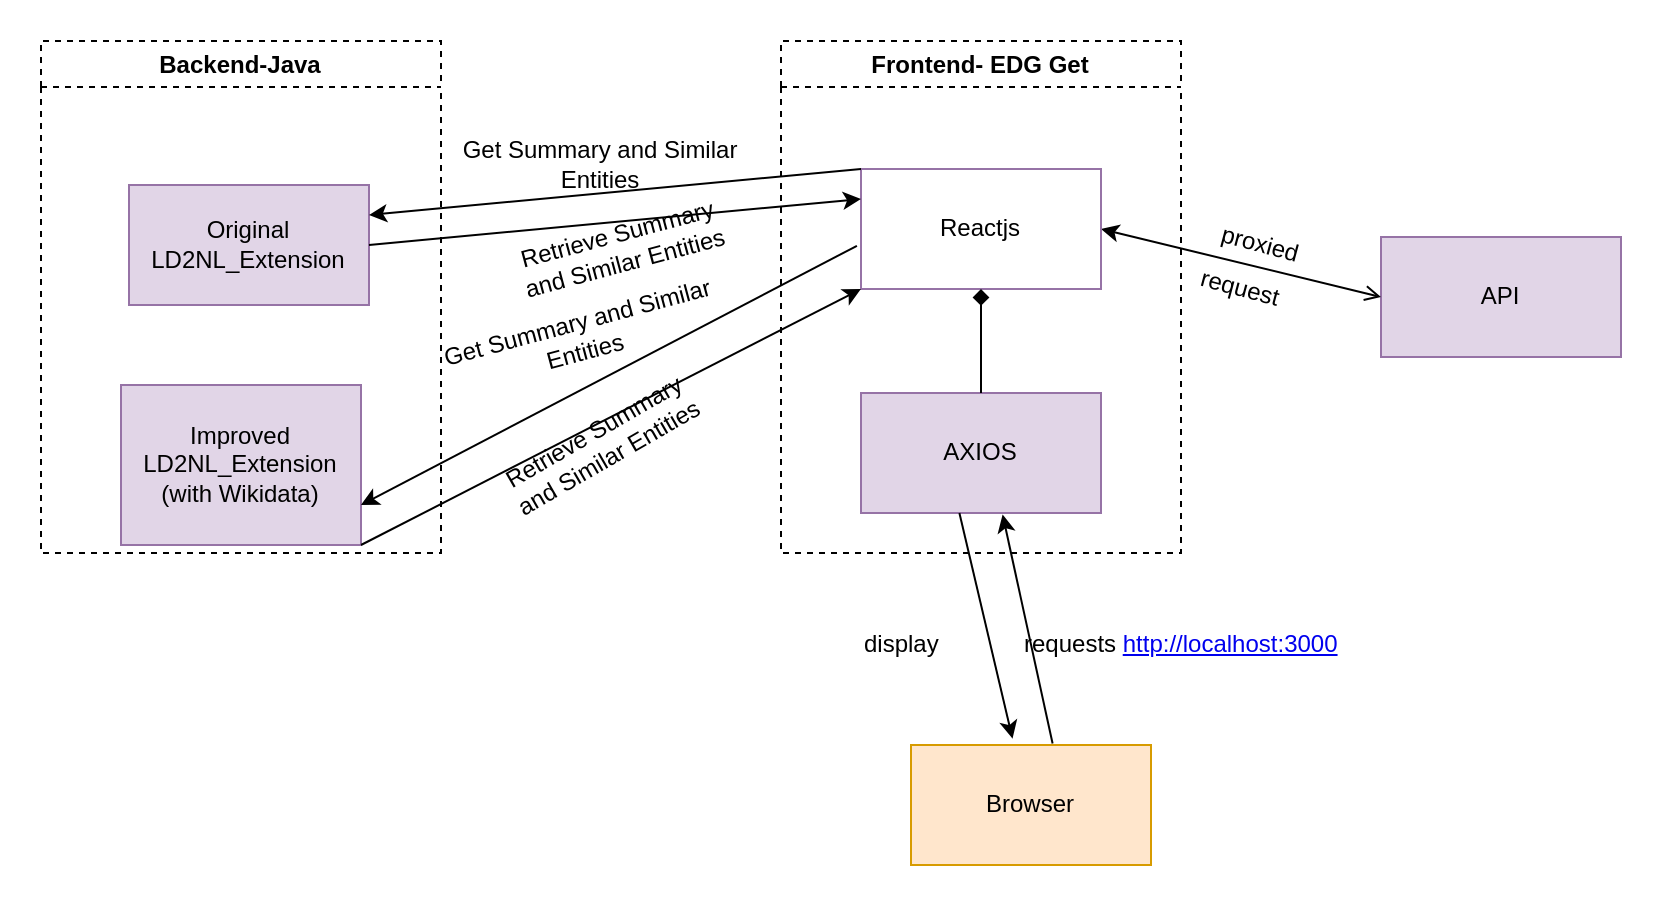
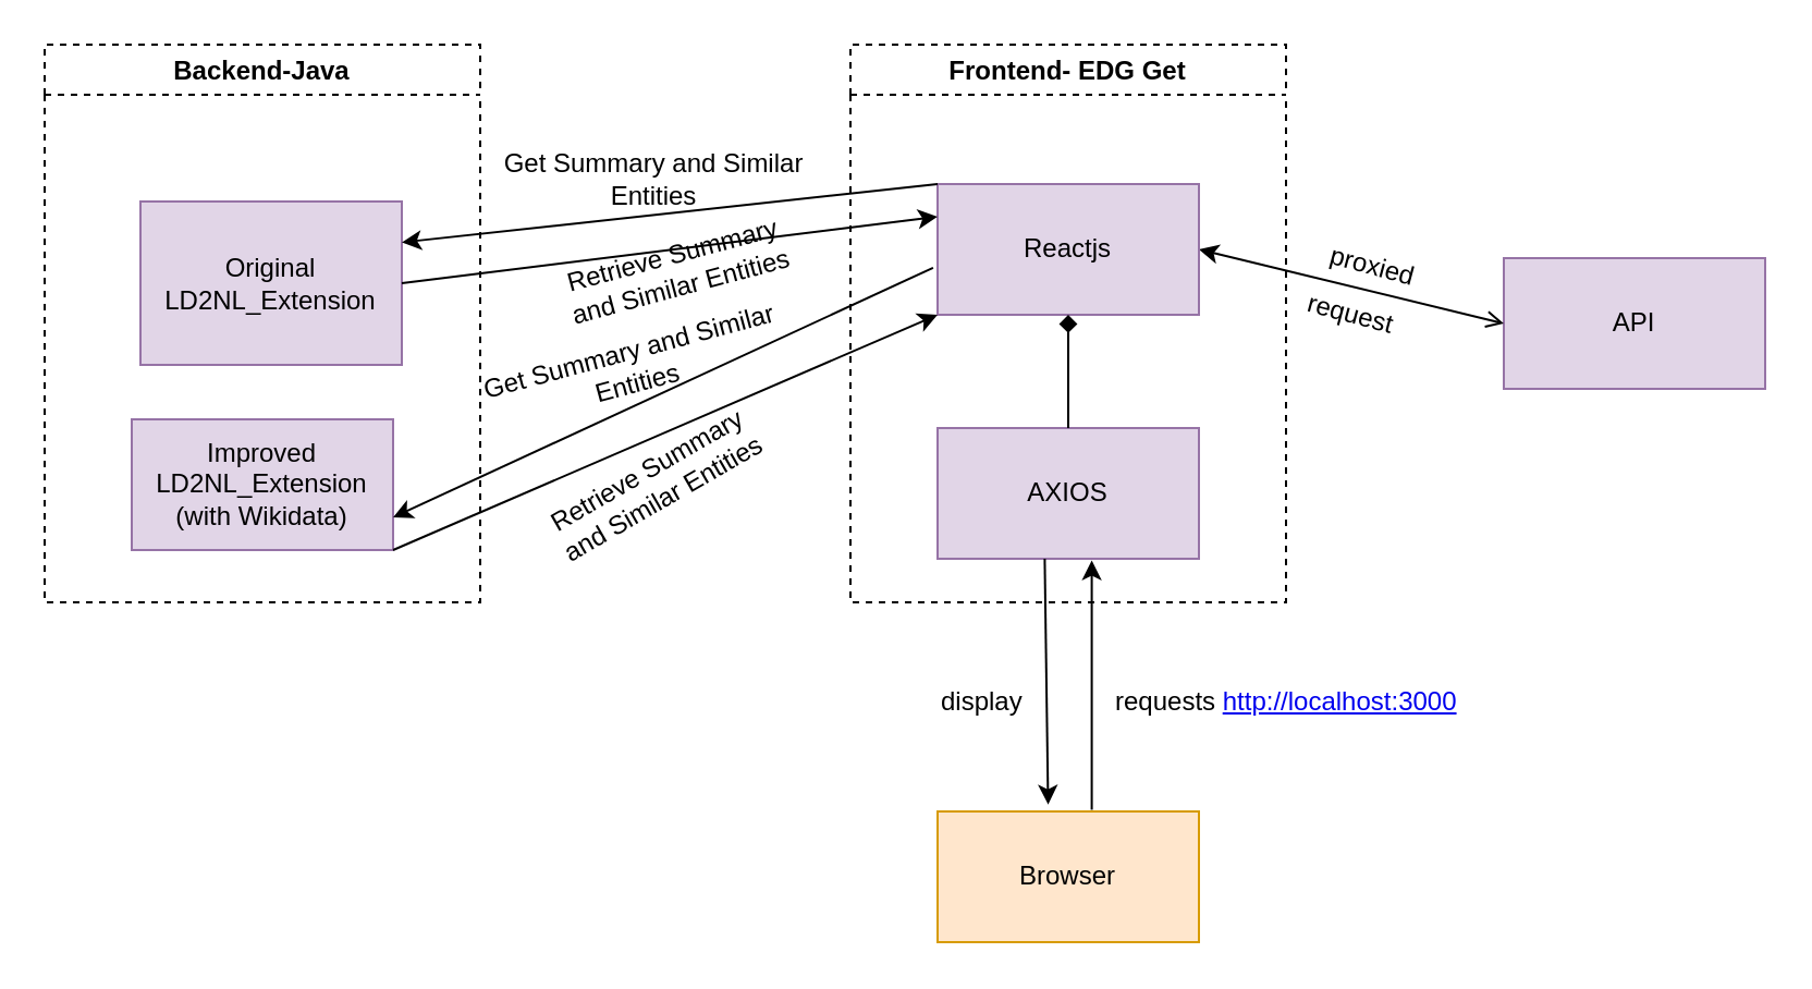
  <mxCell id="0" />
  <mxCell id="1" parent="0" />
- <mxCell id="2" value="Browser" style="rounded=0;whiteSpace=wrap;html=1;fillColor=#ffe6cc;strokeColor=#d79b00;" vertex="1" parent="1"><mxGeometry x="455" y="372" width="120" height="60" as="geometry" /></mxCell>
- <mxCell id="3" value="Original&lt;br&gt;LD2NL_Extension" style="rounded=0;whiteSpace=wrap;html=1;fillColor=#e1d5e7;strokeColor=#9673a6;" vertex="1" parent="1"><mxGeometry x="64" y="92" width="120" height="60" as="geometry" /></mxCell>
- <mxCell id="4" value="Improved LD2NL_Extension (with Wikidata)" style="rounded=0;whiteSpace=wrap;html=1;fillColor=#e1d5e7;strokeColor=#9673a6;" vertex="1" parent="1"><mxGeometry x="60" y="192" width="120" height="80" as="geometry" /></mxCell>
+ <mxCell id="2" value="Browser" style="rounded=0;whiteSpace=wrap;html=1;fillColor=#ffe6cc;strokeColor=#d79b00;" vertex="1" parent="1"><mxGeometry x="430" y="372" width="120" height="60" as="geometry" /></mxCell>
+ <mxCell id="3" value="Original&lt;br&gt;LD2NL_Extension" style="rounded=0;whiteSpace=wrap;html=1;fillColor=#e1d5e7;strokeColor=#9673a6;" vertex="1" parent="1"><mxGeometry x="64" y="92" width="120" height="75" as="geometry" /></mxCell>
+ <mxCell id="4" value="Improved LD2NL_Extension (with Wikidata)" style="rounded=0;whiteSpace=wrap;html=1;fillColor=#e1d5e7;strokeColor=#9673a6;" vertex="1" parent="1"><mxGeometry x="60" y="192" width="120" height="60" as="geometry" /></mxCell>
  <mxCell id="5" value="API" style="rounded=0;whiteSpace=wrap;html=1;fillColor=#e1d5e7;strokeColor=#9673a6;" vertex="1" parent="1"><mxGeometry x="690" y="118" width="120" height="60" as="geometry" /></mxCell>
  <mxCell id="6" value="requests&amp;nbsp;&lt;a href=&quot;http://localhost:3000/&quot;&gt;http://localhost:3000&lt;/a&gt;" style="text;html=1;strokeColor=none;fillColor=none;align=left;verticalAlign=middle;whiteSpace=wrap;rounded=0;" vertex="1" parent="1"><mxGeometry x="510" y="302" width="180" height="40" as="geometry" /></mxCell>
  <mxCell id="7" value="" style="endArrow=open;startArrow=classic;html=1;strokeColor=#000000;entryX=0;entryY=0.5;entryDx=0;entryDy=0;exitX=1;exitY=0.5;exitDx=0;exitDy=0;" edge="1" parent="1" source="11" target="5"><mxGeometry width="50" height="50" relative="1" as="geometry"><mxPoint x="357" y="287" as="sourcePoint" /><mxPoint x="407" y="237" as="targetPoint" /></mxGeometry></mxCell>
  <mxCell id="8" value="proxied" style="text;html=1;strokeColor=none;fillColor=none;align=center;verticalAlign=middle;whiteSpace=wrap;rounded=0;rotation=15;" vertex="1" parent="1"><mxGeometry x="610" y="112" width="40" height="20" as="geometry" /></mxCell>
  <mxCell id="9" value="request" style="text;html=1;strokeColor=none;fillColor=none;align=center;verticalAlign=middle;whiteSpace=wrap;rounded=0;rotation=15;" vertex="1" parent="1"><mxGeometry x="600" y="134" width="40" height="20" as="geometry" /></mxCell>
  <mxCell id="10" value="Frontend- EDG Get" style="swimlane;fillColor=none;align=center;dashed=1;" vertex="1" parent="1"><mxGeometry x="390" y="20" width="200" height="256" as="geometry"><mxRectangle x="350" y="58" width="138" height="23" as="alternateBounds" /></mxGeometry></mxCell>
- <mxCell id="11" value="Reactjs" style="rounded=0;whiteSpace=wrap;html=1;fillColor=#ffffff;strokeColor=#9673a6;" vertex="1" parent="10"><mxGeometry x="40" y="64" width="120" height="60" as="geometry" /></mxCell>
+ <mxCell id="11" value="Reactjs" style="rounded=0;whiteSpace=wrap;html=1;fillColor=#e1d5e7;strokeColor=#9673a6;" vertex="1" parent="10"><mxGeometry x="40" y="64" width="120" height="60" as="geometry" /></mxCell>
  <mxCell id="12" value="AXIOS" style="rounded=0;whiteSpace=wrap;html=1;fillColor=#e1d5e7;strokeColor=#9673a6;" vertex="1" parent="10"><mxGeometry x="40" y="176" width="120" height="60" as="geometry" /></mxCell>
  <mxCell id="13" value="" style="endArrow=diamond;html=1;strokeColor=#000000;entryX=0.5;entryY=1;entryDx=0;entryDy=0;exitX=0.5;exitY=0;exitDx=0;exitDy=0;" edge="1" parent="10" source="12" target="11"><mxGeometry width="50" height="50" relative="1" as="geometry"><mxPoint x="-33" y="267" as="sourcePoint" /><mxPoint x="17" y="217" as="targetPoint" /></mxGeometry></mxCell>
  <mxCell id="14" value="Backend-Java" style="swimlane;fillColor=none;align=center;dashed=1;" vertex="1" parent="1"><mxGeometry x="20" y="20" width="200" height="256" as="geometry" /></mxCell>
  <mxCell id="15" value="Get Summary and Similar Entities" style="text;html=1;strokeColor=none;fillColor=none;align=center;verticalAlign=middle;whiteSpace=wrap;rounded=0;rotation=-15;" vertex="1" parent="1"><mxGeometry x="211.25" y="158" width="159.25" height="20" as="geometry" /></mxCell>
  <mxCell id="16" value="Retrieve Summary and Similar Entities" style="text;html=1;strokeColor=none;fillColor=none;align=center;verticalAlign=middle;whiteSpace=wrap;rounded=0;rotation=-30;" vertex="1" parent="1"><mxGeometry x="240.25" y="212" width="120.5" height="20" as="geometry" /></mxCell>
  <mxCell id="17" value="" style="endArrow=classic;html=1;exitX=0.59;exitY=-0.013;exitDx=0;exitDy=0;exitPerimeter=0;entryX=0.59;entryY=1.013;entryDx=0;entryDy=0;entryPerimeter=0;" edge="1" parent="1" source="2" target="12"><mxGeometry width="50" height="50" relative="1" as="geometry"><mxPoint x="500" y="352" as="sourcePoint" /><mxPoint x="500" y="292" as="targetPoint" /></mxGeometry></mxCell>
  <mxCell id="18" value="" style="endArrow=classic;html=1;exitX=0.41;exitY=1;exitDx=0;exitDy=0;exitPerimeter=0;entryX=0.423;entryY=-0.053;entryDx=0;entryDy=0;entryPerimeter=0;" edge="1" parent="1" source="12" target="2"><mxGeometry width="50" height="50" relative="1" as="geometry"><mxPoint x="480" y="302" as="sourcePoint" /><mxPoint x="480" y="352" as="targetPoint" /></mxGeometry></mxCell>
  <mxCell id="19" value="display&amp;nbsp;" style="text;html=1;strokeColor=none;fillColor=none;align=left;verticalAlign=middle;whiteSpace=wrap;rounded=0;" vertex="1" parent="1"><mxGeometry x="430" y="302" width="40" height="40" as="geometry" /></mxCell>
  <mxCell id="20" value="" style="endArrow=classic;html=1;entryX=1;entryY=0.25;entryDx=0;entryDy=0;exitX=0;exitY=0;exitDx=0;exitDy=0;" edge="1" parent="1" source="11" target="3"><mxGeometry width="50" height="50" relative="1" as="geometry"><mxPoint x="370" y="152" as="sourcePoint" /><mxPoint x="420" y="102" as="targetPoint" /></mxGeometry></mxCell>
  <mxCell id="21" value="" style="endArrow=classic;html=1;entryX=0;entryY=0.25;entryDx=0;entryDy=0;exitX=1;exitY=0.5;exitDx=0;exitDy=0;" edge="1" parent="1" source="3" target="11"><mxGeometry width="50" height="50" relative="1" as="geometry"><mxPoint x="370" y="152" as="sourcePoint" /><mxPoint x="420" y="102" as="targetPoint" /></mxGeometry></mxCell>
  <mxCell id="22" value="" style="endArrow=classic;html=1;exitX=-0.017;exitY=0.64;exitDx=0;exitDy=0;entryX=1;entryY=0.75;entryDx=0;entryDy=0;exitPerimeter=0;" edge="1" parent="1" source="11" target="4"><mxGeometry width="50" height="50" relative="1" as="geometry"><mxPoint x="370" y="152" as="sourcePoint" /><mxPoint x="420" y="102" as="targetPoint" /></mxGeometry></mxCell>
  <mxCell id="23" value="" style="endArrow=classic;html=1;entryX=0;entryY=1;entryDx=0;entryDy=0;exitX=1;exitY=1;exitDx=0;exitDy=0;" edge="1" parent="1" source="4" target="11"><mxGeometry width="50" height="50" relative="1" as="geometry"><mxPoint x="280" y="322" as="sourcePoint" /><mxPoint x="470" y="162" as="targetPoint" /></mxGeometry></mxCell>
  <mxCell id="24" value="Retrieve Summary and Similar Entities" style="text;html=1;strokeColor=none;fillColor=none;align=center;verticalAlign=middle;whiteSpace=wrap;rounded=0;rotation=-15;" vertex="1" parent="1"><mxGeometry x="250" y="114" width="120.5" height="20" as="geometry" /></mxCell>
  <mxCell id="25" value="Get Summary and Similar Entities" style="text;html=1;strokeColor=none;fillColor=none;align=center;verticalAlign=middle;whiteSpace=wrap;rounded=0;rotation=0;" vertex="1" parent="1"><mxGeometry x="220" y="72" width="160" height="20" as="geometry" /></mxCell>
